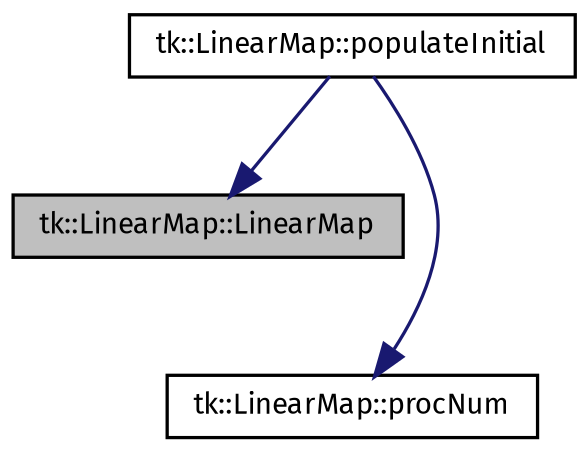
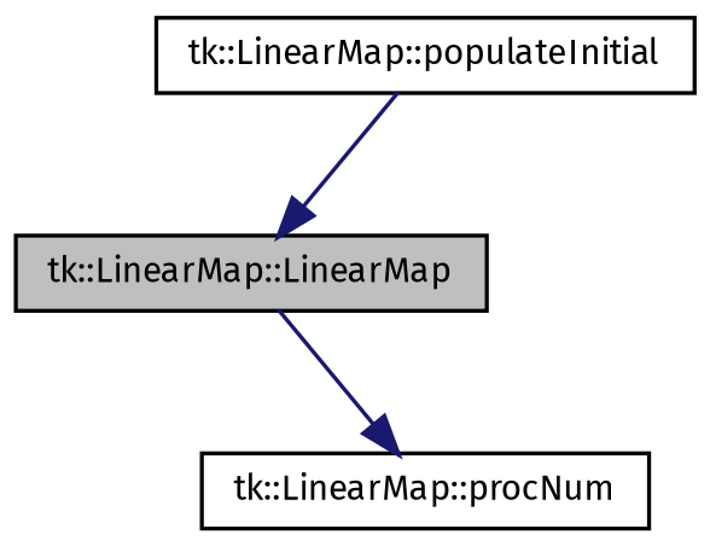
  digraph {
    fontname="Fira Sans"
    rankdir=TB
    node [color=black fontname="Fira Sans" fontsize=9 shape=record]
    edge [color=midnightblue fontname="Fira Sans" fontsize=9 labelfontname="sans-serif" labelfontsize=9 style=solid]
    n1 [fillcolor=grey75 fontcolor=black height=0.2 label="tk::LinearMap::LinearMap" style=filled width=0.4]
    n2 [height=0.2 label="tk::LinearMap::procNum" width=0.4]
    n3 [height=0.2 label="tk::LinearMap::populateInitial" width=0.4]
-   n3 -> n2
+   n1 -> n2
    n3 -> n1
  }
